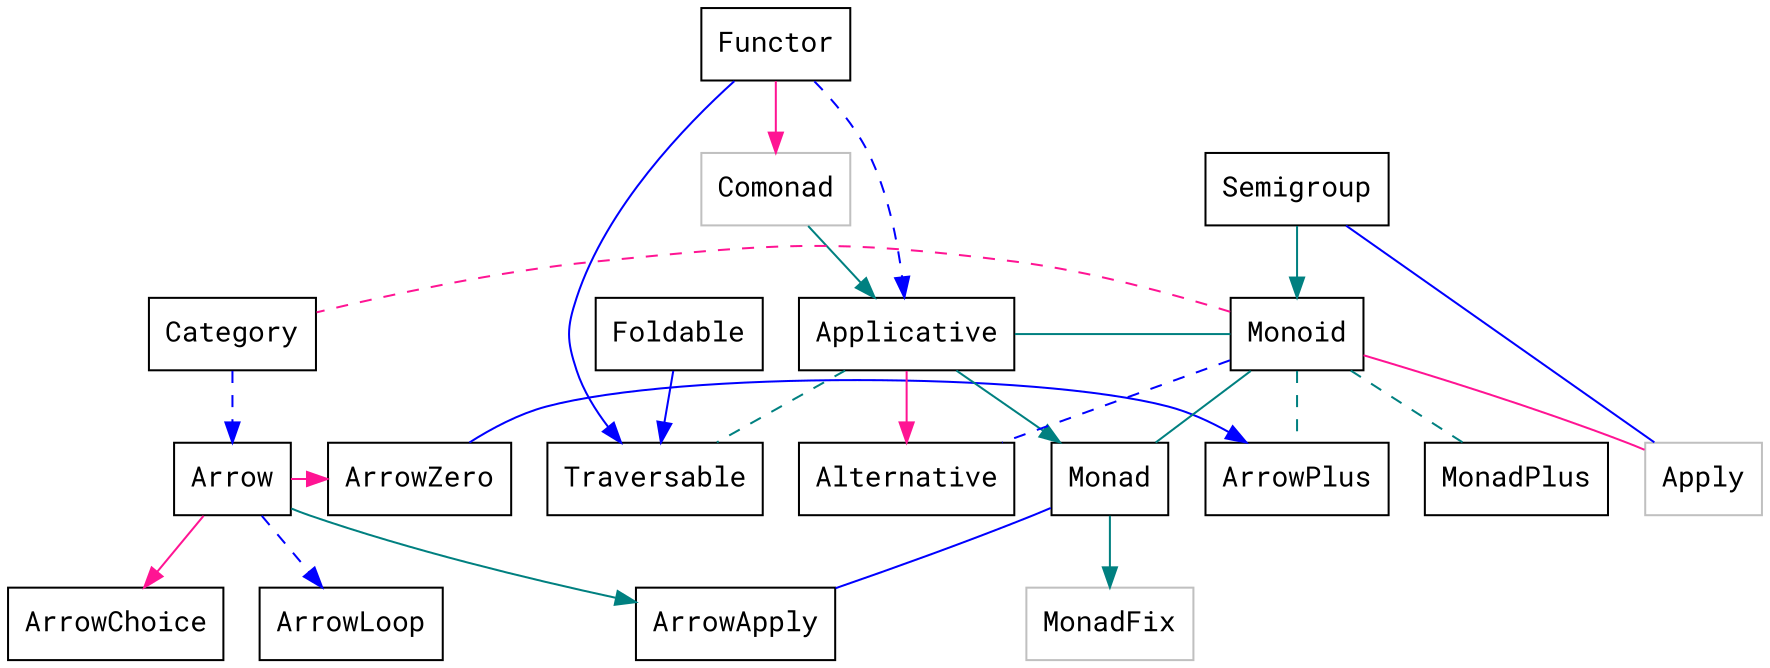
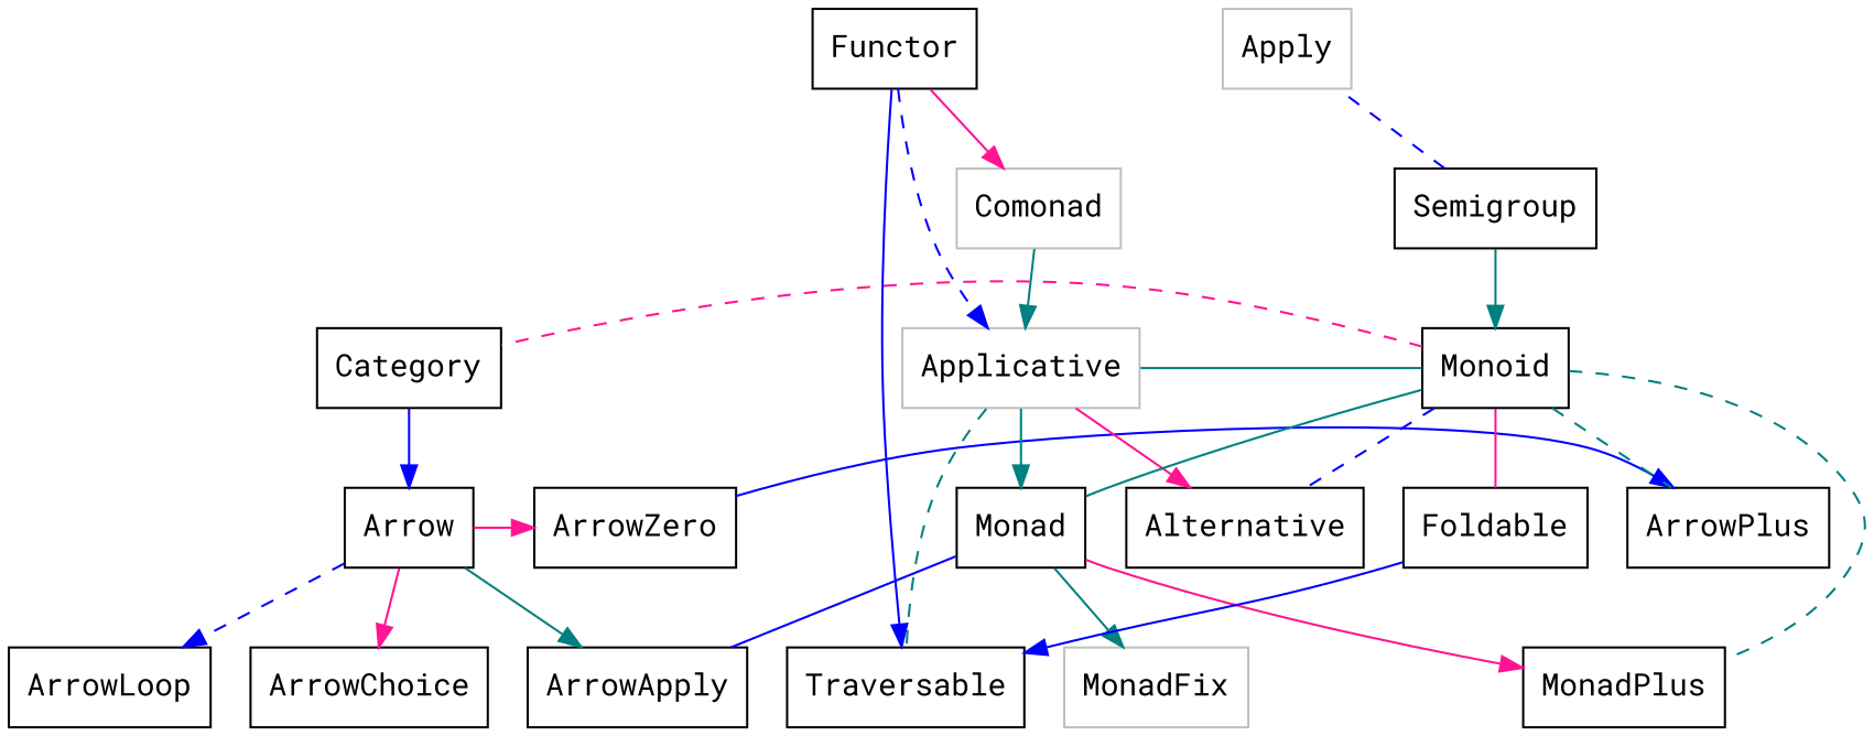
  digraph {
    fontname="Roboto Mono"
    node [fontname="Roboto Mono" shape=box]
    edge [color=teal fontname="Roboto Mono" style=solid]
    Arrow
    ArrowZero
    ArrowPlus
    ArrowApply
    ArrowChoice
    ArrowLoop
    Functor
-   Applicative
+   Applicative [color=grey]
    Traversable
    Comonad [color=grey]
    Monad
    Alternative
    MonadPlus
    MonadFix [color=grey]
    Apply [color=grey]
    Semigroup
    Monoid
    Category
    Foldable
    subgraph sub_1 {
      rank=same
      Arrow
      ArrowZero
      ArrowPlus
    }
    Arrow -> ArrowZero [color=deeppink]
    Arrow -> ArrowApply
    Arrow -> ArrowChoice [color=deeppink]
    Arrow -> ArrowLoop [color=blue style=dashed]
    ArrowZero -> ArrowPlus [color=blue]
    Functor -> Applicative [color=blue style=dashed]
    Functor -> Traversable [color=blue]
    Functor -> Comonad [color=deeppink]
    Applicative -> Traversable [arrowhead=none style=dashed]
    Applicative -> Monad
    Applicative -> Alternative [color=deeppink]
    Comonad -> Applicative
    Monad -> ArrowApply [arrowhead=none color=blue]
+   Monad -> MonadPlus [color=deeppink]
    Monad -> MonadFix
-   Semigroup -> Apply [arrowhead=none color=blue constraint=false]
+   Semigroup -> Apply [arrowhead=none color=blue constraint=false style=dashed]
    Semigroup -> Monoid
    Monoid -> ArrowPlus [arrowhead=none style=dashed]
    Monoid -> Applicative [arrowhead=none constraint=false]
    Monoid -> Monad [arrowhead=none]
    Monoid -> Alternative [arrowhead=none color=blue style=dashed]
    Monoid -> MonadPlus [arrowhead=none style=dashed]
    Monoid -> Category [arrowhead=none color=deeppink constraint=false style=dashed]
-   Monoid -> Apply [arrowhead=none color=deeppink]
-   Category -> Arrow [color=blue style=dashed]
+   Monoid -> Foldable [arrowhead=none color=deeppink]
+   Category -> Arrow [color=blue]
    Foldable -> Traversable [color=blue]
  }
